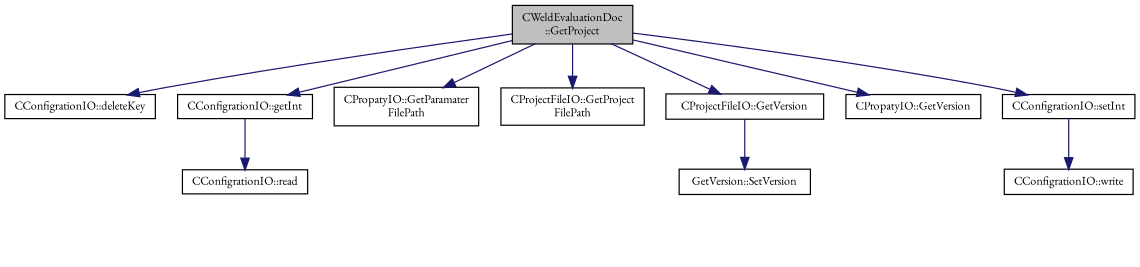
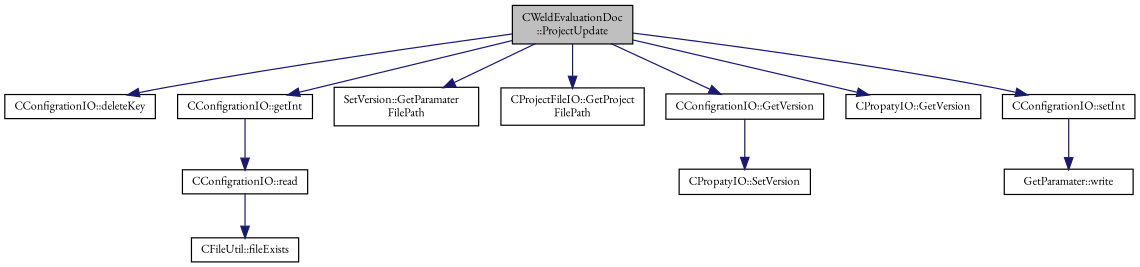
  digraph {
    fontname="EB Garamond"
    rankdir=TB
    node [color=black fillcolor=white fontname="EB Garamond" fontsize=10 shape=record style=filled]
    edge [color=midnightblue fontname="EB Garamond" fontsize=10 labelfontname=Helvetica labelfontsize=10 style=solid]
-   n1 [fillcolor=grey75 fontcolor=black height=0.2 label="CWeldEvaluationDoc\l::GetProject" width=0.4]
+   n1 [fillcolor=grey75 fontcolor=black height=0.2 label="CWeldEvaluationDoc\l::ProjectUpdate" width=0.4]
    n2 [height=0.2 label="CConfigrationIO::deleteKey" width=0.4]
    n3 [height=0.2 label="CConfigrationIO::getInt" width=0.4]
-   n4 [height=0.2 label="CPropatyIO::GetParamater\lFilePath" width=0.4]
+   n4 [height=0.2 label="SetVersion::GetParamater\lFilePath" width=0.4]
    n5 [height=0.2 label="CProjectFileIO::GetProject\lFilePath" width=0.4]
-   n6 [height=0.2 label="CProjectFileIO::GetVersion" width=0.4]
+   n6 [height=0.2 label="CConfigrationIO::GetVersion" width=0.4]
    n7 [height=0.2 label="CPropatyIO::GetVersion" width=0.4]
    n8 [height=0.2 label="CConfigrationIO::setInt" width=0.4]
    n9 [height=0.2 label="CConfigrationIO::read" width=0.4]
-   n10 [height=0.2 label="GetVersion::SetVersion" width=0.4]
-   n11 [height=0.2 label="CConfigrationIO::write" width=0.4]
+   n10 [height=0.2 label="CPropatyIO::SetVersion" width=0.4]
+   n11 [height=0.2 label="GetParamater::write" width=0.4]
+   n12 [height=0.2 label="CFileUtil::fileExists" width=0.4]
    n1 -> n2
    n1 -> n3
    n1 -> n4
    n1 -> n5
    n1 -> n6
    n1 -> n7
    n1 -> n8
    n3 -> n9
    n6 -> n10
    n8 -> n11
+   n9 -> n12
  }
